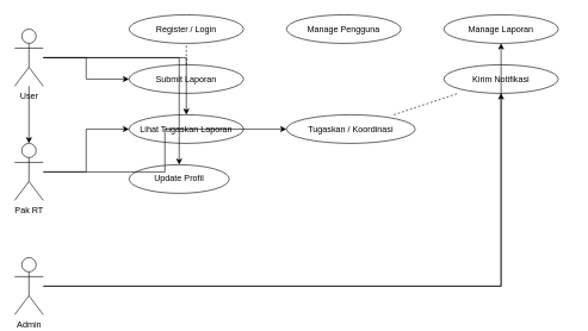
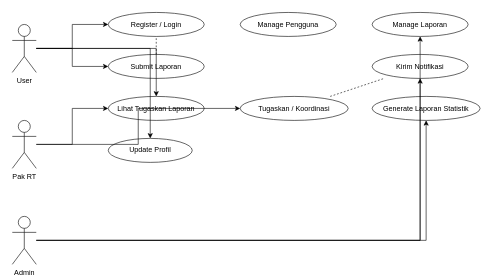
  <mxCell id="0" />
  <mxCell id="1" parent="0" />
  <mxCell id="2" value="User" style="shape=umlActor;verticalLabelPosition=bottom;verticalAlign=top;html=1;fontSize=12;" vertex="1" parent="1"><mxGeometry x="20" y="40" width="40" height="80" as="geometry" /></mxCell>
  <mxCell id="3" value="Pak RT" style="shape=umlActor;verticalLabelPosition=bottom;verticalAlign=top;html=1;fontSize=12;" vertex="1" parent="1"><mxGeometry x="20" y="200" width="40" height="80" as="geometry" /></mxCell>
  <mxCell id="4" value="Admin" style="shape=umlActor;verticalLabelPosition=bottom;verticalAlign=top;html=1;fontSize=12;" vertex="1" parent="1"><mxGeometry x="20" y="360" width="40" height="80" as="geometry" /></mxCell>
  <mxCell id="5" value="Register / Login" style="shape=ellipse;whiteSpace=wrap;html=1;fontSize=12;" vertex="1" parent="1"><mxGeometry x="180" y="20" width="160" height="40" as="geometry" /></mxCell>
  <mxCell id="6" value="Submit Laporan" style="shape=ellipse;whiteSpace=wrap;html=1;fontSize=12;" vertex="1" parent="1"><mxGeometry x="180" y="90" width="160" height="40" as="geometry" /></mxCell>
  <mxCell id="7" value="Lihat Tugaskan Laporan" style="shape=ellipse;whiteSpace=wrap;html=1;fontSize=12;" vertex="1" parent="1"><mxGeometry x="180" y="160" width="160" height="40" as="geometry" /></mxCell>
  <mxCell id="8" value="Tugaskan / Koordinasi" style="shape=ellipse;whiteSpace=wrap;html=1;fontSize=12;" vertex="1" parent="1"><mxGeometry x="400" y="160" width="180" height="40" as="geometry" /></mxCell>
  <mxCell id="9" value="Manage Pengguna" style="shape=ellipse;whiteSpace=wrap;html=1;fontSize=12;" vertex="1" parent="1"><mxGeometry x="400" y="20" width="160" height="40" as="geometry" /></mxCell>
  <mxCell id="10" value="Manage Laporan" style="shape=ellipse;whiteSpace=wrap;html=1;fontSize=12;" vertex="1" parent="1"><mxGeometry x="620" y="20" width="160" height="40" as="geometry" /></mxCell>
  <mxCell id="11" value="Kirim Notifikasi" style="shape=ellipse;whiteSpace=wrap;html=1;fontSize=12;" vertex="1" parent="1"><mxGeometry x="620" y="90" width="160" height="40" as="geometry" /></mxCell>
+ <mxCell id="12" value="Generate Laporan Statistik" style="shape=ellipse;whiteSpace=wrap;html=1;fontSize=12;" vertex="1" parent="1"><mxGeometry x="620" y="160" width="180" height="40" as="geometry" /></mxCell>
  <mxCell id="13" value="Update Profil" style="shape=ellipse;whiteSpace=wrap;html=1;fontSize=12;" vertex="1" parent="1"><mxGeometry x="180" y="230" width="140" height="40" as="geometry" /></mxCell>
- <mxCell id="14" style="edgeStyle=orthogonalEdgeStyle;rounded=0;exitX=1;" edge="1" parent="1" source="2" target="3"><mxGeometry relative="1" as="geometry" /></mxCell>
+ <mxCell id="14" style="edgeStyle=orthogonalEdgeStyle;rounded=0;exitX=1;entryX=0;" edge="1" parent="1" source="2" target="5"><mxGeometry relative="1" as="geometry" /></mxCell>
  <mxCell id="15" style="edgeStyle=orthogonalEdgeStyle;rounded=0;" edge="1" parent="1" source="2" target="6"><mxGeometry relative="1" as="geometry" /></mxCell>
  <mxCell id="16" style="edgeStyle=orthogonalEdgeStyle;rounded=0;" edge="1" parent="1" source="2" target="7"><mxGeometry relative="1" as="geometry" /></mxCell>
  <mxCell id="17" style="edgeStyle=orthogonalEdgeStyle;rounded=0;" edge="1" parent="1" source="2" target="13"><mxGeometry relative="1" as="geometry" /></mxCell>
  <mxCell id="18" style="edgeStyle=orthogonalEdgeStyle;rounded=0;" edge="1" parent="1" source="3" target="7"><mxGeometry relative="1" as="geometry" /></mxCell>
  <mxCell id="19" style="edgeStyle=orthogonalEdgeStyle;rounded=0;" edge="1" parent="1" source="3" target="8"><mxGeometry relative="1" as="geometry" /></mxCell>
  <mxCell id="20" style="edgeStyle=orthogonalEdgeStyle;rounded=0;" edge="1" parent="1" source="4" target="10"><mxGeometry relative="1" as="geometry" /></mxCell>
  <mxCell id="21" style="edgeStyle=orthogonalEdgeStyle;rounded=0;" edge="1" parent="1" source="4" target="11"><mxGeometry relative="1" as="geometry" /></mxCell>
+ <mxCell id="22" style="edgeStyle=orthogonalEdgeStyle;rounded=0;" edge="1" parent="1" source="4" target="12"><mxGeometry relative="1" as="geometry" /></mxCell>
  <mxCell id="23" style="dashed=1;endArrow=none;html=1;" edge="1" parent="1" source="6" target="5"><mxGeometry relative="1" as="geometry" /></mxCell>
  <mxCell id="24" style="dashed=1;endArrow=none;html=1;" edge="1" parent="1" source="8" target="11"><mxGeometry relative="1" as="geometry" /></mxCell>
